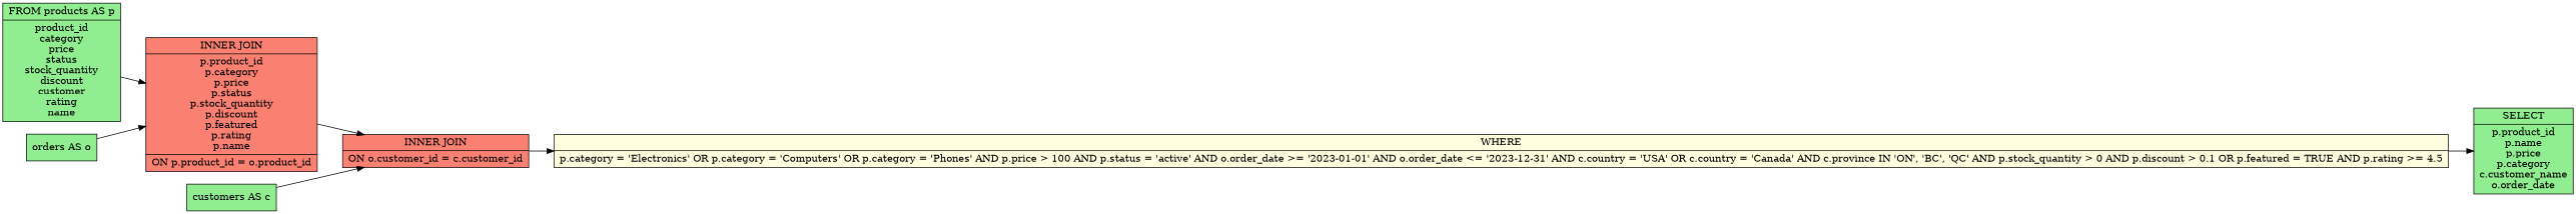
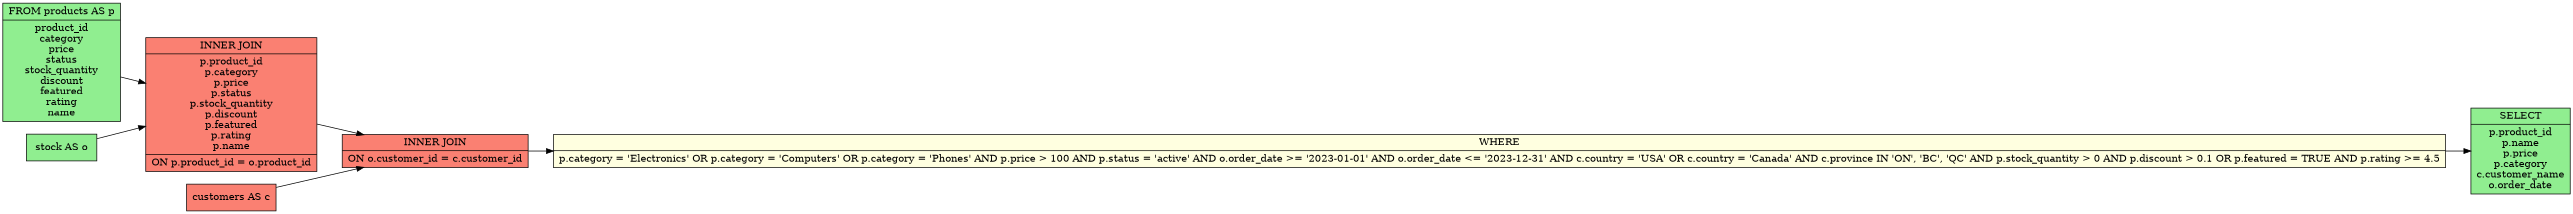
  digraph {
    rankdir=LR
    node [fillcolor=lightgreen shape=record style=filled]
-   n1 [label="FROM products AS p|product_id\ncategory\nprice\nstatus\nstock_quantity\ndiscount\ncustomer\nrating\nname"]
+   n1 [label="FROM products AS p|product_id\ncategory\nprice\nstatus\nstock_quantity\ndiscount\nfeatured\nrating\nname"]
    n2 [fillcolor=salmon label="INNER JOIN|p.product_id\np.category\np.price\np.status\np.stock_quantity\np.discount\np.featured\np.rating\np.name|ON p.product_id = o.product_id"]
    n3 [fillcolor=salmon label="INNER JOIN|ON o.customer_id = c.customer_id"]
-   n4 [label="orders AS o"]
-   n5 [label="customers AS c"]
+   n4 [label="stock AS o"]
+   n5 [fillcolor=salmon label="customers AS c"]
    n6 [fillcolor=lightyellow label="WHERE|p.category = 'Electronics' OR p.category = 'Computers' OR p.category = 'Phones' AND p.price \> 100 AND p.status = 'active' AND o.order_date \>= '2023-01-01' AND o.order_date \<= '2023-12-31' AND c.country = 'USA' OR c.country = 'Canada' AND c.province IN 'ON', 'BC', 'QC' AND p.stock_quantity \> 0 AND p.discount \> 0.1 OR p.featured = TRUE AND p.rating \>= 4.5"]
    n7 [label="SELECT|p.product_id\np.name\np.price\np.category\nc.customer_name\no.order_date"]
    n1 -> n2
    n2 -> n3
    n3 -> n6
    n4 -> n2
    n5 -> n3
    n6 -> n7
  }
